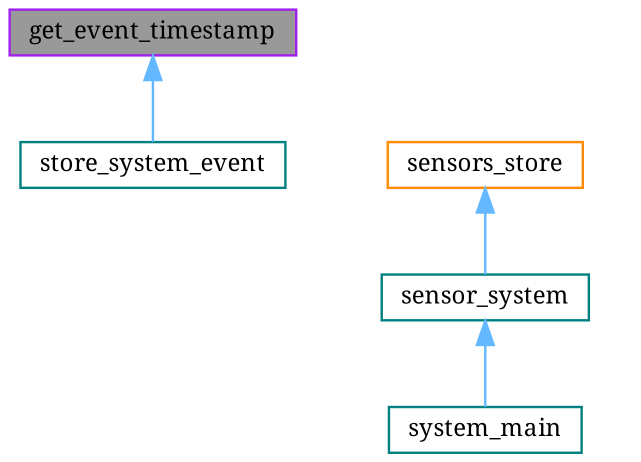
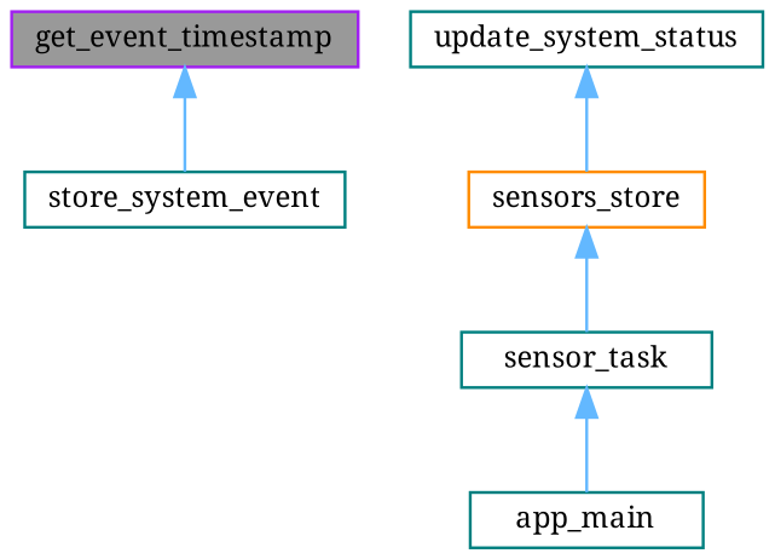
  digraph {
    fontname="Noto Serif"
    rankdir=TB
    node [color=teal fillcolor=white fontname="Noto Serif" fontsize=10 shape=box style=filled]
    edge [color=steelblue1 dir=back fontname="Noto Serif" fontsize=10 labelfontname=Helvetica labelfontsize=10 style=solid]
    n1 [color=purple fillcolor=grey60 fontcolor=black height=0.2 label=get_event_timestamp width=0.4]
    n2 [height=0.2 label=store_system_event width=0.4]
+   n3 [height=0.2 label=update_system_status width=0.4]
    n4 [color=darkorange height=0.2 label=sensors_store width=0.4]
-   n5 [height=0.2 label=sensor_system width=0.4]
-   n6 [height=0.2 label=system_main width=0.4]
+   n5 [height=0.2 label=sensor_task width=0.4]
+   n6 [height=0.2 label=app_main width=0.4]
    n1 -> n2
+   n3 -> n4
    n4 -> n5
    n5 -> n6
  }
